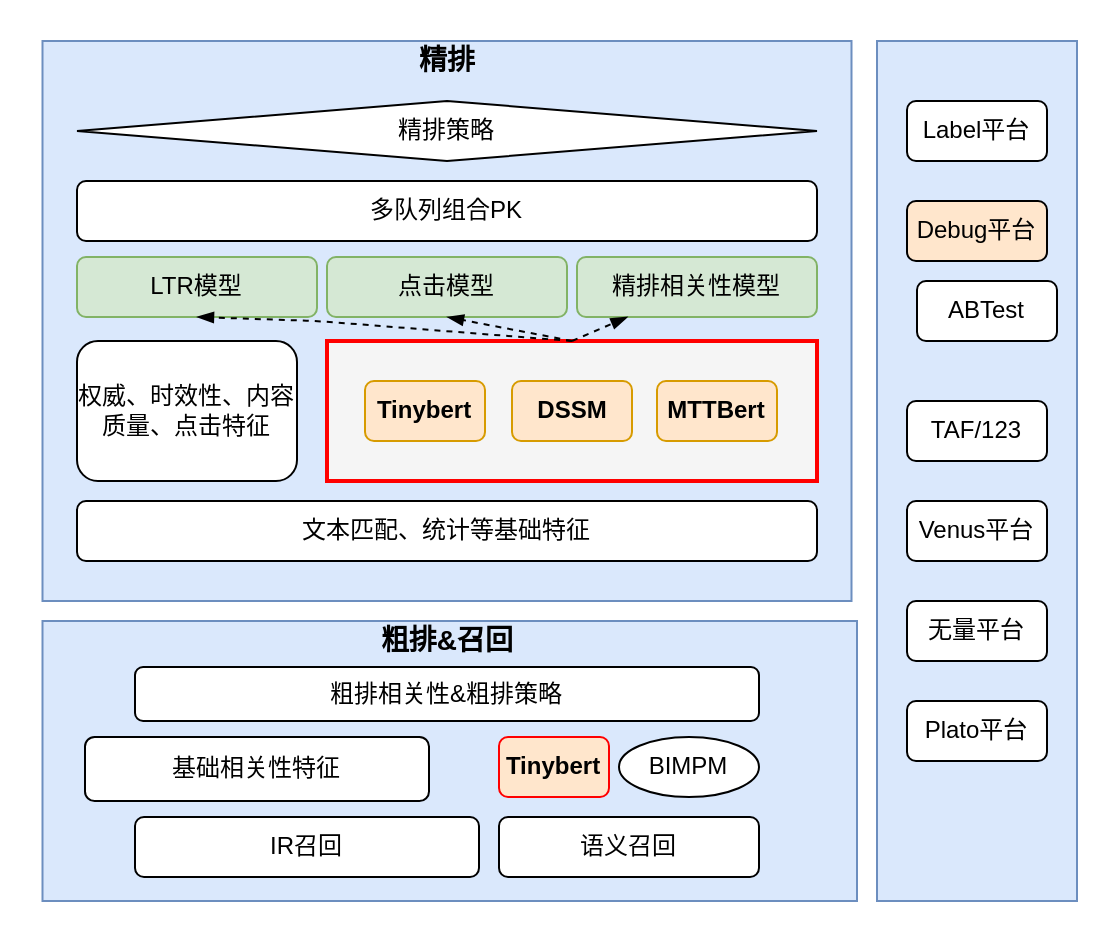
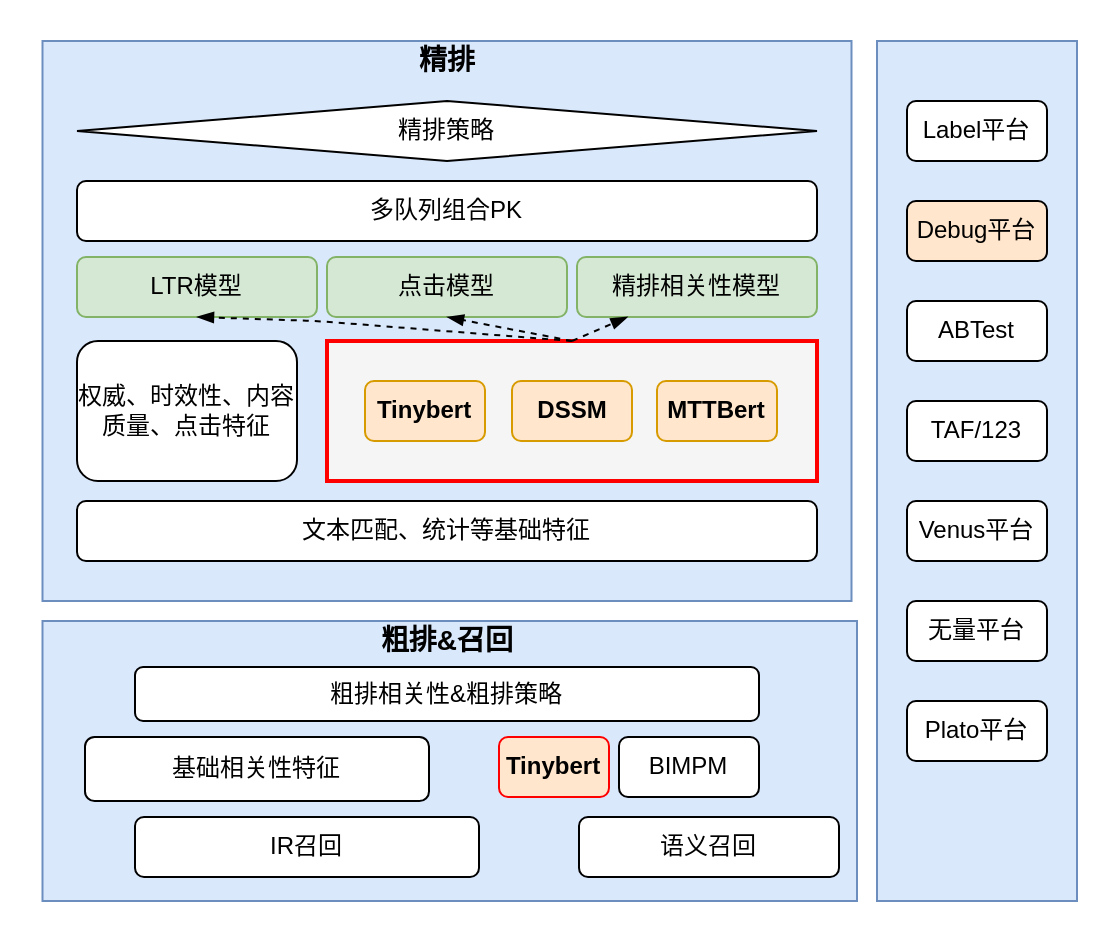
  <mxCell id="0" />
  <mxCell id="1" parent="0" />
  <mxCell id="2" value="" style="rounded=0;whiteSpace=wrap;html=1;fillColor=#dae8fc;strokeColor=#6c8ebf;fontStyle=0" vertex="1" parent="1"><mxGeometry x="20.75" y="310" width="407.25" height="140" as="geometry" /></mxCell>
  <mxCell id="3" value="" style="rounded=0;whiteSpace=wrap;html=1;fillColor=#dae8fc;strokeColor=#6c8ebf;fontStyle=0" vertex="1" parent="1"><mxGeometry x="20.75" y="20" width="404.5" height="280" as="geometry" /></mxCell>
  <mxCell id="4" value="" style="rounded=0;whiteSpace=wrap;html=1;strokeWidth=2;fillColor=#f5f5f5;fontColor=#333333;strokeColor=#FF0000;fontStyle=0" vertex="1" parent="1"><mxGeometry x="163" y="170" width="245" height="70" as="geometry" /></mxCell>
  <mxCell id="5" value="&lt;span&gt;&lt;font style=&quot;font-size: 14px&quot;&gt;精排&lt;/font&gt;&lt;/span&gt;" style="text;html=1;align=center;verticalAlign=middle;resizable=0;points=[];autosize=1;strokeColor=none;strokeWidth=1;fontStyle=1" vertex="1" parent="1"><mxGeometry x="203" y="20" width="40" height="20" as="geometry" /></mxCell>
  <mxCell id="6" value="&lt;span&gt;精排策略&lt;/span&gt;" style="rhombus;whiteSpace=wrap;html=1;strokeWidth=1;fontStyle=0;" vertex="1" parent="1"><mxGeometry x="38" y="50" width="370" height="30" as="geometry" /></mxCell>
  <mxCell id="7" value="&lt;span&gt;多队列组合PK&lt;/span&gt;" style="rounded=1;whiteSpace=wrap;html=1;strokeWidth=1;fontStyle=0" vertex="1" parent="1"><mxGeometry x="38" y="90" width="370" height="30" as="geometry" /></mxCell>
  <mxCell id="8" value="&lt;span&gt;LTR模型&lt;/span&gt;" style="rounded=1;whiteSpace=wrap;html=1;strokeWidth=1;fillColor=#d5e8d4;strokeColor=#82b366;fontStyle=0" vertex="1" parent="1"><mxGeometry x="38" y="128" width="120" height="30" as="geometry" /></mxCell>
  <mxCell id="9" value="&lt;span&gt;点击模型&lt;/span&gt;" style="rounded=1;whiteSpace=wrap;html=1;strokeWidth=1;fillColor=#d5e8d4;strokeColor=#82b366;fontStyle=0" vertex="1" parent="1"><mxGeometry x="163" y="128" width="120" height="30" as="geometry" /></mxCell>
  <mxCell id="10" value="&lt;span&gt;精排相关性模型&lt;/span&gt;" style="rounded=1;whiteSpace=wrap;html=1;strokeWidth=1;fillColor=#d5e8d4;strokeColor=#82b366;fontStyle=0" vertex="1" parent="1"><mxGeometry x="288" y="128" width="120" height="30" as="geometry" /></mxCell>
  <mxCell id="11" value="&lt;span&gt;权威、时效性、内容质量、点击特征&lt;/span&gt;" style="rounded=1;whiteSpace=wrap;html=1;strokeWidth=1;fontStyle=0" vertex="1" parent="1"><mxGeometry x="38" y="170" width="110" height="70" as="geometry" /></mxCell>
  <mxCell id="12" value="&lt;span&gt;Tinybert&lt;/span&gt;" style="rounded=1;whiteSpace=wrap;html=1;strokeWidth=1;fillColor=#ffe6cc;strokeColor=#d79b00;fontStyle=1" vertex="1" parent="1"><mxGeometry x="182" y="190" width="60" height="30" as="geometry" /></mxCell>
  <mxCell id="13" value="&lt;span&gt;DSSM&lt;/span&gt;" style="rounded=1;whiteSpace=wrap;html=1;strokeWidth=1;fontStyle=1;fillColor=#ffe6cc;strokeColor=#d79b00;" vertex="1" parent="1"><mxGeometry x="255.5" y="190" width="60" height="30" as="geometry" /></mxCell>
  <mxCell id="14" value="&lt;span&gt;MTTBert&lt;/span&gt;" style="rounded=1;whiteSpace=wrap;html=1;strokeWidth=1;fillColor=#ffe6cc;strokeColor=#d79b00;fontStyle=1" vertex="1" parent="1"><mxGeometry x="328" y="190" width="60" height="30" as="geometry" /></mxCell>
  <mxCell id="15" value="" style="endArrow=blockThin;html=1;dashed=1;entryX=0.5;entryY=1;entryDx=0;entryDy=0;endFill=1;exitX=0.5;exitY=0;exitDx=0;exitDy=0;startSize=0;fontStyle=0" edge="1" parent="1" source="4" target="8"><mxGeometry width="50" height="50" relative="1" as="geometry"><mxPoint x="158" y="290" as="sourcePoint" /><mxPoint x="208" y="240" as="targetPoint" /><Array as="points"><mxPoint x="158" y="160" /></Array></mxGeometry></mxCell>
  <mxCell id="16" value="" style="endArrow=blockThin;html=1;dashed=1;entryX=0.5;entryY=1;entryDx=0;entryDy=0;endFill=1;exitX=0.5;exitY=0;exitDx=0;exitDy=0;fontStyle=0" edge="1" parent="1" source="4" target="9"><mxGeometry width="50" height="50" relative="1" as="geometry"><mxPoint x="388" y="270" as="sourcePoint" /><mxPoint x="200.5" y="260" as="targetPoint" /></mxGeometry></mxCell>
  <mxCell id="17" value="" style="endArrow=blockThin;html=1;dashed=1;endFill=1;exitX=0.5;exitY=0;exitDx=0;exitDy=0;fontStyle=0" edge="1" parent="1" source="4" target="10"><mxGeometry width="50" height="50" relative="1" as="geometry"><mxPoint x="345.5" y="290" as="sourcePoint" /><mxPoint x="283" y="280" as="targetPoint" /></mxGeometry></mxCell>
  <mxCell id="18" value="&lt;span&gt;文本匹配、统计等基础特征&lt;/span&gt;" style="rounded=1;whiteSpace=wrap;html=1;strokeWidth=1;fontStyle=0" vertex="1" parent="1"><mxGeometry x="38" y="250" width="370" height="30" as="geometry" /></mxCell>
  <mxCell id="19" value="&lt;span&gt;&lt;font style=&quot;font-size: 14px&quot;&gt;粗排&amp;amp;召回&lt;/font&gt;&lt;/span&gt;" style="text;html=1;align=center;verticalAlign=middle;resizable=0;points=[];autosize=1;strokeColor=none;strokeWidth=1;fontStyle=1" vertex="1" parent="1"><mxGeometry x="183" y="310" width="80" height="20" as="geometry" /></mxCell>
  <mxCell id="20" value="&lt;span&gt;粗排相关性&amp;amp;粗排策略&lt;/span&gt;" style="rounded=1;whiteSpace=wrap;html=1;strokeWidth=1;fontStyle=0" vertex="1" parent="1"><mxGeometry x="67" y="333" width="312" height="27" as="geometry" /></mxCell>
- <mxCell id="21" value="&lt;span&gt;BIMPM&lt;/span&gt;" style="ellipse;whiteSpace=wrap;html=1;strokeWidth=1;fontStyle=0;" vertex="1" parent="1"><mxGeometry x="309" y="368" width="70" height="30" as="geometry" /></mxCell>
+ <mxCell id="21" value="&lt;span&gt;BIMPM&lt;/span&gt;" style="rounded=1;whiteSpace=wrap;html=1;strokeWidth=1;fontStyle=0" vertex="1" parent="1"><mxGeometry x="309" y="368" width="70" height="30" as="geometry" /></mxCell>
  <mxCell id="22" value="&lt;span&gt;基础相关性特征&lt;/span&gt;" style="rounded=1;whiteSpace=wrap;html=1;strokeWidth=1;fontStyle=0" vertex="1" parent="1"><mxGeometry x="42" y="368" width="172" height="32" as="geometry" /></mxCell>
  <mxCell id="23" value="&lt;span&gt;Tinybert&lt;/span&gt;" style="rounded=1;whiteSpace=wrap;html=1;strokeWidth=1;fillColor=#ffe6cc;strokeColor=#FF0000;fontStyle=1" vertex="1" parent="1"><mxGeometry x="249" y="368" width="55" height="30" as="geometry" /></mxCell>
- <mxCell id="24" value="&lt;span&gt;语义召回&lt;/span&gt;" style="rounded=1;whiteSpace=wrap;html=1;strokeWidth=1;fontStyle=0" vertex="1" parent="1"><mxGeometry x="249" y="408" width="130" height="30" as="geometry" /></mxCell>
+ <mxCell id="24" value="&lt;span&gt;语义召回&lt;/span&gt;" style="rounded=1;whiteSpace=wrap;html=1;strokeWidth=1;fontStyle=0" vertex="1" parent="1"><mxGeometry x="289" y="408" width="130" height="30" as="geometry" /></mxCell>
  <mxCell id="25" value="&lt;span&gt;IR召回&lt;/span&gt;" style="rounded=1;whiteSpace=wrap;html=1;strokeWidth=1;fontStyle=0" vertex="1" parent="1"><mxGeometry x="67" y="408" width="172" height="30" as="geometry" /></mxCell>
  <mxCell id="26" value="" style="rounded=0;whiteSpace=wrap;html=1;fillColor=#dae8fc;strokeColor=#6c8ebf;fontStyle=0" vertex="1" parent="1"><mxGeometry x="438" y="20" width="100" height="430" as="geometry" /></mxCell>
  <mxCell id="27" value="&lt;span&gt;Label平台&lt;/span&gt;" style="rounded=1;whiteSpace=wrap;html=1;strokeWidth=1;fontStyle=0" vertex="1" parent="1"><mxGeometry x="453" y="50" width="70" height="30" as="geometry" /></mxCell>
  <mxCell id="28" value="&lt;span&gt;Debug平台&lt;/span&gt;" style="rounded=1;whiteSpace=wrap;html=1;strokeWidth=1;fontStyle=0;fillColor=#ffe6cc;" vertex="1" parent="1"><mxGeometry x="453" y="100" width="70" height="30" as="geometry" /></mxCell>
- <mxCell id="29" value="&lt;span&gt;ABTest&lt;/span&gt;" style="rounded=1;whiteSpace=wrap;html=1;strokeWidth=1;fontStyle=0" vertex="1" parent="1"><mxGeometry x="458" y="140" width="70" height="30" as="geometry" /></mxCell>
+ <mxCell id="29" value="&lt;span&gt;ABTest&lt;/span&gt;" style="rounded=1;whiteSpace=wrap;html=1;strokeWidth=1;fontStyle=0" vertex="1" parent="1"><mxGeometry x="453" y="150" width="70" height="30" as="geometry" /></mxCell>
  <mxCell id="30" value="&lt;span&gt;TAF/123&lt;/span&gt;" style="rounded=1;whiteSpace=wrap;html=1;strokeWidth=1;fontStyle=0" vertex="1" parent="1"><mxGeometry x="453" y="200" width="70" height="30" as="geometry" /></mxCell>
  <mxCell id="31" value="&lt;span&gt;Venus平台&lt;/span&gt;" style="rounded=1;whiteSpace=wrap;html=1;strokeWidth=1;fontStyle=0" vertex="1" parent="1"><mxGeometry x="453" y="250" width="70" height="30" as="geometry" /></mxCell>
  <mxCell id="32" value="&lt;span&gt;无量平台&lt;/span&gt;" style="rounded=1;whiteSpace=wrap;html=1;strokeWidth=1;fontStyle=0" vertex="1" parent="1"><mxGeometry x="453" y="300" width="70" height="30" as="geometry" /></mxCell>
  <mxCell id="33" value="&lt;span&gt;Plato平台&lt;/span&gt;" style="rounded=1;whiteSpace=wrap;html=1;strokeWidth=1;fontStyle=0" vertex="1" parent="1"><mxGeometry x="453" y="350" width="70" height="30" as="geometry" /></mxCell>
